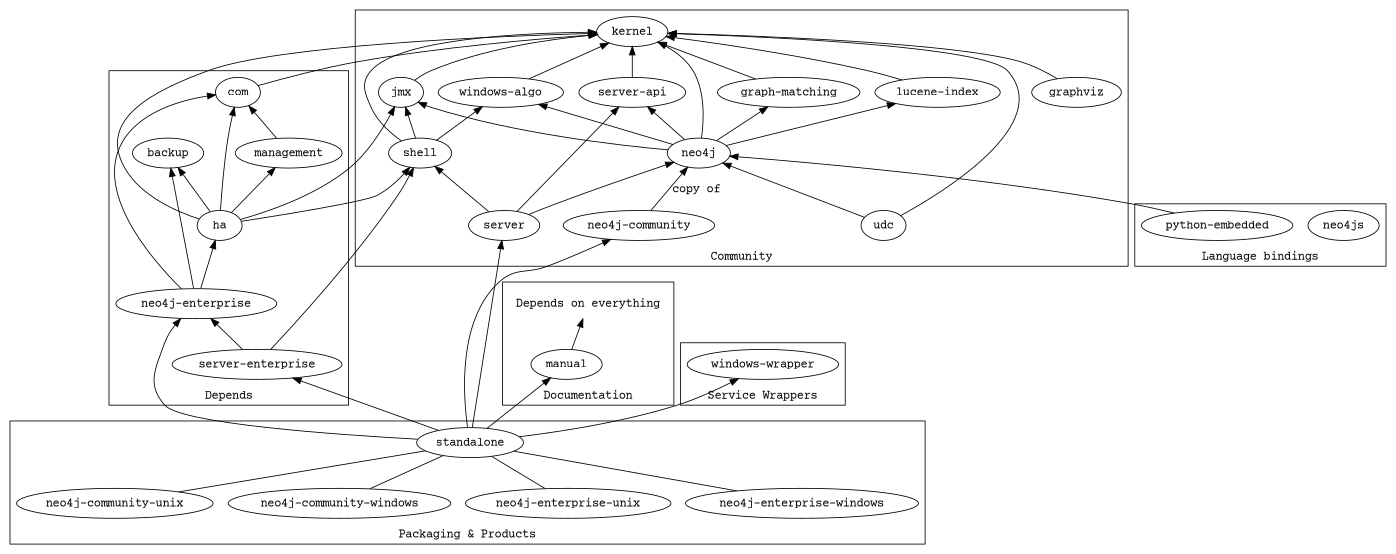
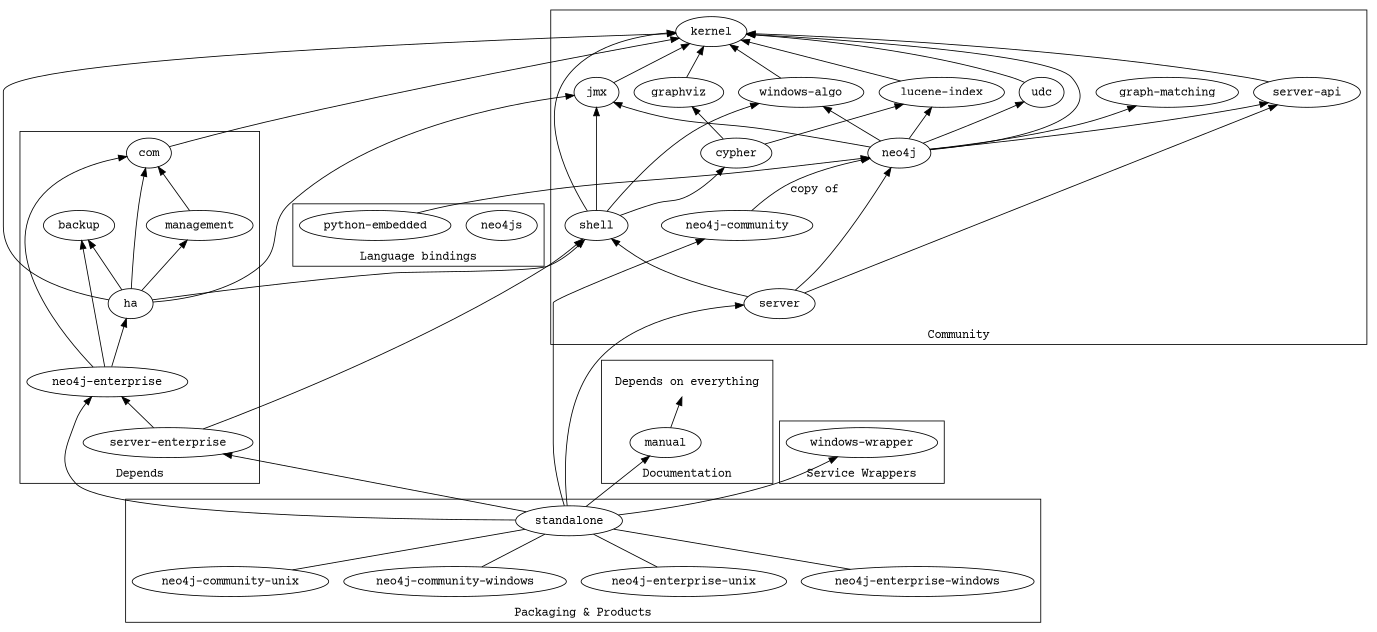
  digraph {
    fontname="Courier Prime"
    rankdir=BT
    node [fontname="Courier Prime"]
    edge [fontname="Courier Prime"]
    "lucene-index"
    kernel
    jmx
    n4 [label="windows-algo"]
    "graph-matching"
    graphviz
+   cypher
    shell
    udc
    neo4j
    "neo4j-community"
    "server-api"
    server
    com
    backup
    ha
    management
    "neo4j-enterprise"
    "server-enterprise"
    neo4js
    "python-embedded"
    "Depends on everything" [shape=plaintext]
    manual
    "windows-wrapper"
    standalone
    "neo4j-enterprise-windows"
    "neo4j-enterprise-unix"
    "neo4j-community-windows"
    "neo4j-community-unix"
    subgraph cluster_1 {
      label=Community
      "lucene-index"
      kernel
      jmx
      n4
      "graph-matching"
      graphviz
+     cypher
      shell
      udc
      neo4j
      "neo4j-community"
      "server-api"
      server
    }
    subgraph cluster_2 {
      label=Depends
      com
      backup
      ha
      management
      "neo4j-enterprise"
      "server-enterprise"
    }
    subgraph cluster_3 {
      label="Language bindings"
      neo4js
      "python-embedded"
    }
    subgraph cluster_4 {
      label=Documentation
      "Depends on everything"
      manual
    }
    subgraph cluster_5 {
      label="Service Wrappers"
      "windows-wrapper"
    }
    subgraph cluster_6 {
      label="Packaging & Products"
      standalone
      "neo4j-enterprise-windows"
      "neo4j-enterprise-unix"
      "neo4j-community-windows"
      "neo4j-community-unix"
    }
    "lucene-index" -> kernel
    jmx -> kernel
    n4 -> kernel
-   "graph-matching" -> kernel
    graphviz -> kernel
+   cypher -> "lucene-index"
+   cypher -> graphviz
    shell -> kernel
    shell -> jmx
    shell -> n4
+   shell -> cypher
    udc -> kernel
    neo4j -> "lucene-index"
    neo4j -> kernel
    neo4j -> jmx
    neo4j -> n4
    neo4j -> "graph-matching"
-   udc -> neo4j
+   neo4j -> udc
    neo4j -> "server-api"
    "neo4j-community" -> neo4j [label="copy of"]
    "server-api" -> kernel
    server -> shell
    server -> neo4j
    server -> "server-api"
    com -> kernel
    ha -> kernel
    ha -> jmx
    ha -> shell
    ha -> com
    ha -> backup
    ha -> management
    management -> com
    "neo4j-enterprise" -> com
    "neo4j-enterprise" -> backup
    "neo4j-enterprise" -> ha
    "server-enterprise" -> shell
    "server-enterprise" -> "neo4j-enterprise"
    "python-embedded" -> neo4j
    manual -> "Depends on everything"
    standalone -> "neo4j-community"
    standalone -> server
    standalone -> "neo4j-enterprise"
    standalone -> "server-enterprise"
    standalone -> manual
    standalone -> "windows-wrapper"
    "neo4j-enterprise-windows" -> standalone [arrowhead=none]
    "neo4j-enterprise-unix" -> standalone [arrowhead=none]
    "neo4j-community-windows" -> standalone [arrowhead=none]
    "neo4j-community-unix" -> standalone [arrowhead=none]
  }
